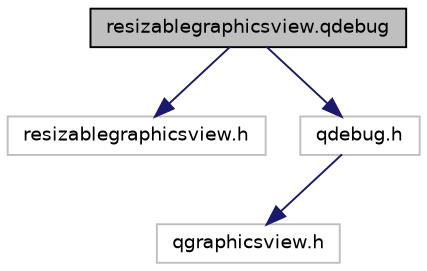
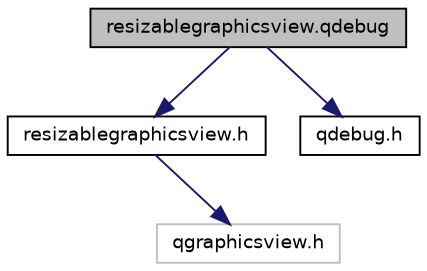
  digraph {
    node [color=black fillcolor=white fontname=Helvetica fontsize=10 shape=record style=filled]
    edge [color=midnightblue fontname=Helvetica fontsize=10 labelfontname=Helvetica labelfontsize=10 style=solid]
    n1 [fillcolor=grey75 fontcolor=black height=0.2 label="resizablegraphicsview.qdebug" width=0.4]
-   n2 [color=grey75 height=0.2 label="resizablegraphicsview.h" width=0.4]
-   n3 [color=grey75 height=0.2 label="qdebug.h" width=0.4]
+   n2 [height=0.2 label="resizablegraphicsview.h" width=0.4]
+   n3 [height=0.2 label="qdebug.h" width=0.4]
    n4 [color=grey75 height=0.2 label="qgraphicsview.h" width=0.4]
    n1 -> n2
    n1 -> n3
-   n3 -> n4
+   n2 -> n4
  }
